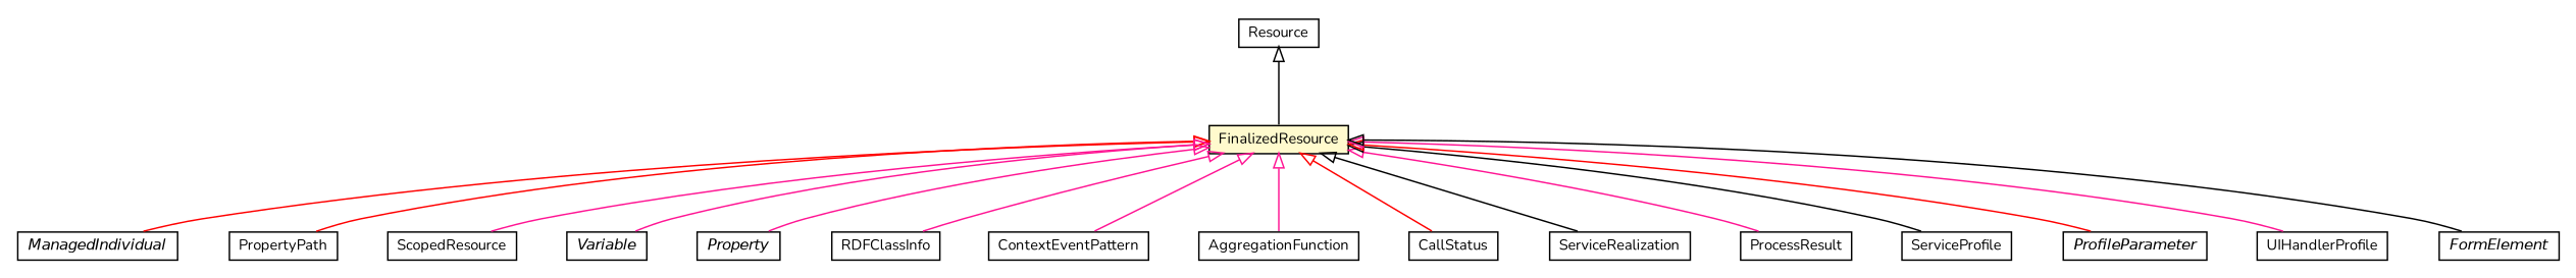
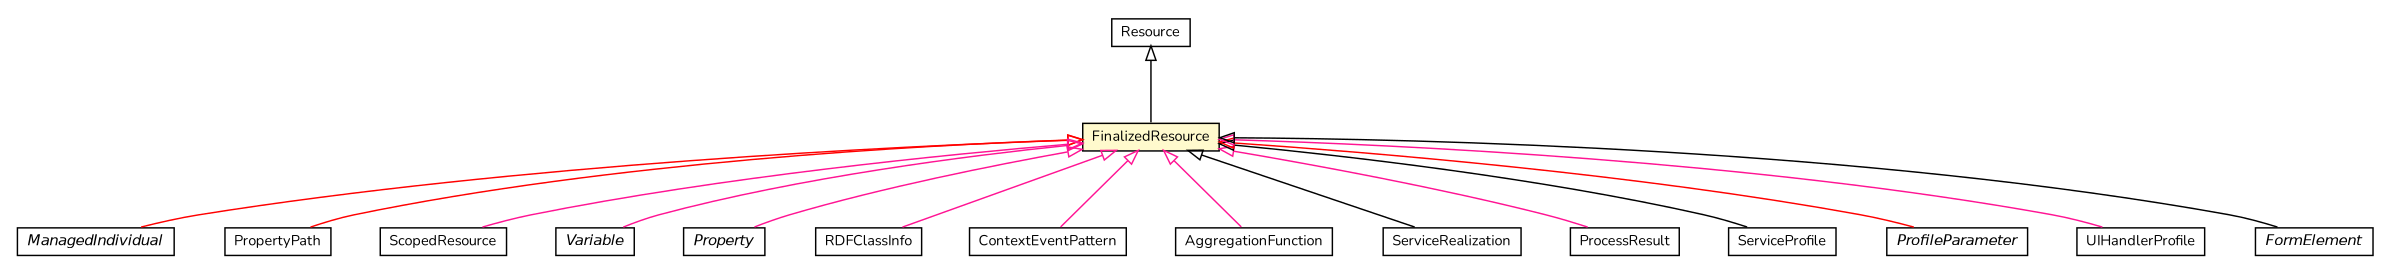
  digraph {
    fontname=Nunito
    nodesep=0.25
    ranksep=0.5
    node [fontcolor=black fontname=Nunito fontsize=10.0 shape=plaintext]
    edge [arrowtail=empty color=deeppink dir=back fontname=Nunito fontsize=10 headport=p labelfontname=Helvetica labelfontsize=10 tailport=p]
    n1 [label=<<table title="org.universAAL.middleware.owl.ManagedIndividual" border="0" cellborder="1" cellspacing="0" cellpadding="2" port="p" href="../owl/ManagedIndividual.html"> 		<tr><td><table border="0" cellspacing="0" cellpadding="1"> <tr><td align="center" balign="center"><font face="Helvetica-Oblique"> ManagedIndividual </font></td></tr> 		</table></td></tr> 		</table>>]
    n2 [label=<<table title="org.universAAL.middleware.rdf.PropertyPath" border="0" cellborder="1" cellspacing="0" cellpadding="2" port="p" href="./PropertyPath.html"> 		<tr><td><table border="0" cellspacing="0" cellpadding="1"> <tr><td align="center" balign="center"> PropertyPath </td></tr> 		</table></td></tr> 		</table>>]
    n3 [label=<<table title="org.universAAL.middleware.rdf.ScopedResource" border="0" cellborder="1" cellspacing="0" cellpadding="2" port="p" href="./ScopedResource.html"> 		<tr><td><table border="0" cellspacing="0" cellpadding="1"> <tr><td align="center" balign="center"> ScopedResource </td></tr> 		</table></td></tr> 		</table>>]
    n4 [label=<<table title="org.universAAL.middleware.rdf.Variable" border="0" cellborder="1" cellspacing="0" cellpadding="2" port="p" href="./Variable.html"> 		<tr><td><table border="0" cellspacing="0" cellpadding="1"> <tr><td align="center" balign="center"><font face="Helvetica-Oblique"> Variable </font></td></tr> 		</table></td></tr> 		</table>>]
    n5 [label=<<table title="org.universAAL.middleware.rdf.Property" border="0" cellborder="1" cellspacing="0" cellpadding="2" port="p" href="./Property.html"> 		<tr><td><table border="0" cellspacing="0" cellpadding="1"> <tr><td align="center" balign="center"><font face="Helvetica-Oblique"> Property </font></td></tr> 		</table></td></tr> 		</table>>]
    n6 [label=<<table title="org.universAAL.middleware.rdf.RDFClassInfo" border="0" cellborder="1" cellspacing="0" cellpadding="2" port="p" href="./RDFClassInfo.html"> 		<tr><td><table border="0" cellspacing="0" cellpadding="1"> <tr><td align="center" balign="center"> RDFClassInfo </td></tr> 		</table></td></tr> 		</table>>]
    n7 [label=<<table title="org.universAAL.middleware.rdf.Resource" border="0" cellborder="1" cellspacing="0" cellpadding="2" port="p" href="./Resource.html"> 		<tr><td><table border="0" cellspacing="0" cellpadding="1"> <tr><td align="center" balign="center"> Resource </td></tr> 		</table></td></tr> 		</table>>]
    n8 [label=<<table title="org.universAAL.middleware.rdf.FinalizedResource" border="0" cellborder="1" cellspacing="0" cellpadding="2" port="p" bgcolor="lemonChiffon" href="./FinalizedResource.html"> 		<tr><td><table border="0" cellspacing="0" cellpadding="1"> <tr><td align="center" balign="center"> FinalizedResource </td></tr> 		</table></td></tr> 		</table>>]
    n9 [label=<<table title="org.universAAL.middleware.context.ContextEventPattern" border="0" cellborder="1" cellspacing="0" cellpadding="2" port="p" href="../context/ContextEventPattern.html"> 		<tr><td><table border="0" cellspacing="0" cellpadding="1"> <tr><td align="center" balign="center"> ContextEventPattern </td></tr> 		</table></td></tr> 		</table>>]
    n10 [label=<<table title="org.universAAL.middleware.service.AggregationFunction" border="0" cellborder="1" cellspacing="0" cellpadding="2" port="p" href="../service/AggregationFunction.html"> 		<tr><td><table border="0" cellspacing="0" cellpadding="1"> <tr><td align="center" balign="center"> AggregationFunction </td></tr> 		</table></td></tr> 		</table>>]
-   n11 [label=<<table title="org.universAAL.middleware.service.CallStatus" border="0" cellborder="1" cellspacing="0" cellpadding="2" port="p" href="../service/CallStatus.html"> 		<tr><td><table border="0" cellspacing="0" cellpadding="1"> <tr><td align="center" balign="center"> CallStatus </td></tr> 		</table></td></tr> 		</table>>]
    n12 [label=<<table title="org.universAAL.middleware.service.impl.ServiceRealization" border="0" cellborder="1" cellspacing="0" cellpadding="2" port="p" href="../service/impl/ServiceRealization.html"> 		<tr><td><table border="0" cellspacing="0" cellpadding="1"> <tr><td align="center" balign="center"> ServiceRealization </td></tr> 		</table></td></tr> 		</table>>]
    n13 [label=<<table title="org.universAAL.middleware.service.owls.process.ProcessResult" border="0" cellborder="1" cellspacing="0" cellpadding="2" port="p" href="../service/owls/process/ProcessResult.html"> 		<tr><td><table border="0" cellspacing="0" cellpadding="1"> <tr><td align="center" balign="center"> ProcessResult </td></tr> 		</table></td></tr> 		</table>>]
    n14 [label=<<table title="org.universAAL.middleware.service.owls.profile.ServiceProfile" border="0" cellborder="1" cellspacing="0" cellpadding="2" port="p" href="../service/owls/profile/ServiceProfile.html"> 		<tr><td><table border="0" cellspacing="0" cellpadding="1"> <tr><td align="center" balign="center"> ServiceProfile </td></tr> 		</table></td></tr> 		</table>>]
    n15 [label=<<table title="org.universAAL.middleware.service.owls.profile.ProfileParameter" border="0" cellborder="1" cellspacing="0" cellpadding="2" port="p" href="../service/owls/profile/ProfileParameter.html"> 		<tr><td><table border="0" cellspacing="0" cellpadding="1"> <tr><td align="center" balign="center"><font face="Helvetica-Oblique"> ProfileParameter </font></td></tr> 		</table></td></tr> 		</table>>]
    n16 [label=<<table title="org.universAAL.middleware.ui.UIHandlerProfile" border="0" cellborder="1" cellspacing="0" cellpadding="2" port="p" href="../ui/UIHandlerProfile.html"> 		<tr><td><table border="0" cellspacing="0" cellpadding="1"> <tr><td align="center" balign="center"> UIHandlerProfile </td></tr> 		</table></td></tr> 		</table>>]
    n17 [label=<<table title="org.universAAL.middleware.ui.rdf.FormElement" border="0" cellborder="1" cellspacing="0" cellpadding="2" port="p" href="../ui/rdf/FormElement.html"> 		<tr><td><table border="0" cellspacing="0" cellpadding="1"> <tr><td align="center" balign="center"><font face="Helvetica-Oblique"> FormElement </font></td></tr> 		</table></td></tr> 		</table>>]
    n7 -> n8 [color=black]
    n8 -> n1 [color=red]
    n8 -> n2 [color=red]
    n8 -> n3
    n8 -> n4
    n8 -> n5
    n8 -> n6
    n8 -> n9
    n8 -> n10
-   n8 -> n11 [color=red]
    n8 -> n12 [color=black]
    n8 -> n13
    n8 -> n14 [color=black]
    n8 -> n15 [color=red]
    n8 -> n16
    n8 -> n17 [color=black]
  }
